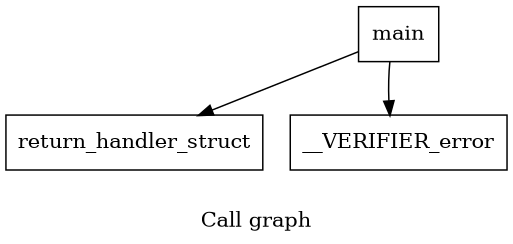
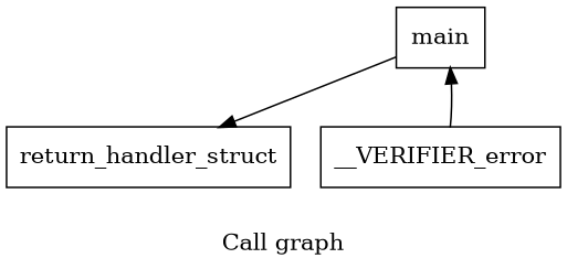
  digraph {
    label="Call graph"
    node [shape=record]
    n1 [label="{return_handler_struct}"]
    n2 [label="{main}"]
    n3 [label="{__VERIFIER_error}"]
    n2 -> n1
-   n2 -> n3
+   n3 -> n2
  }
